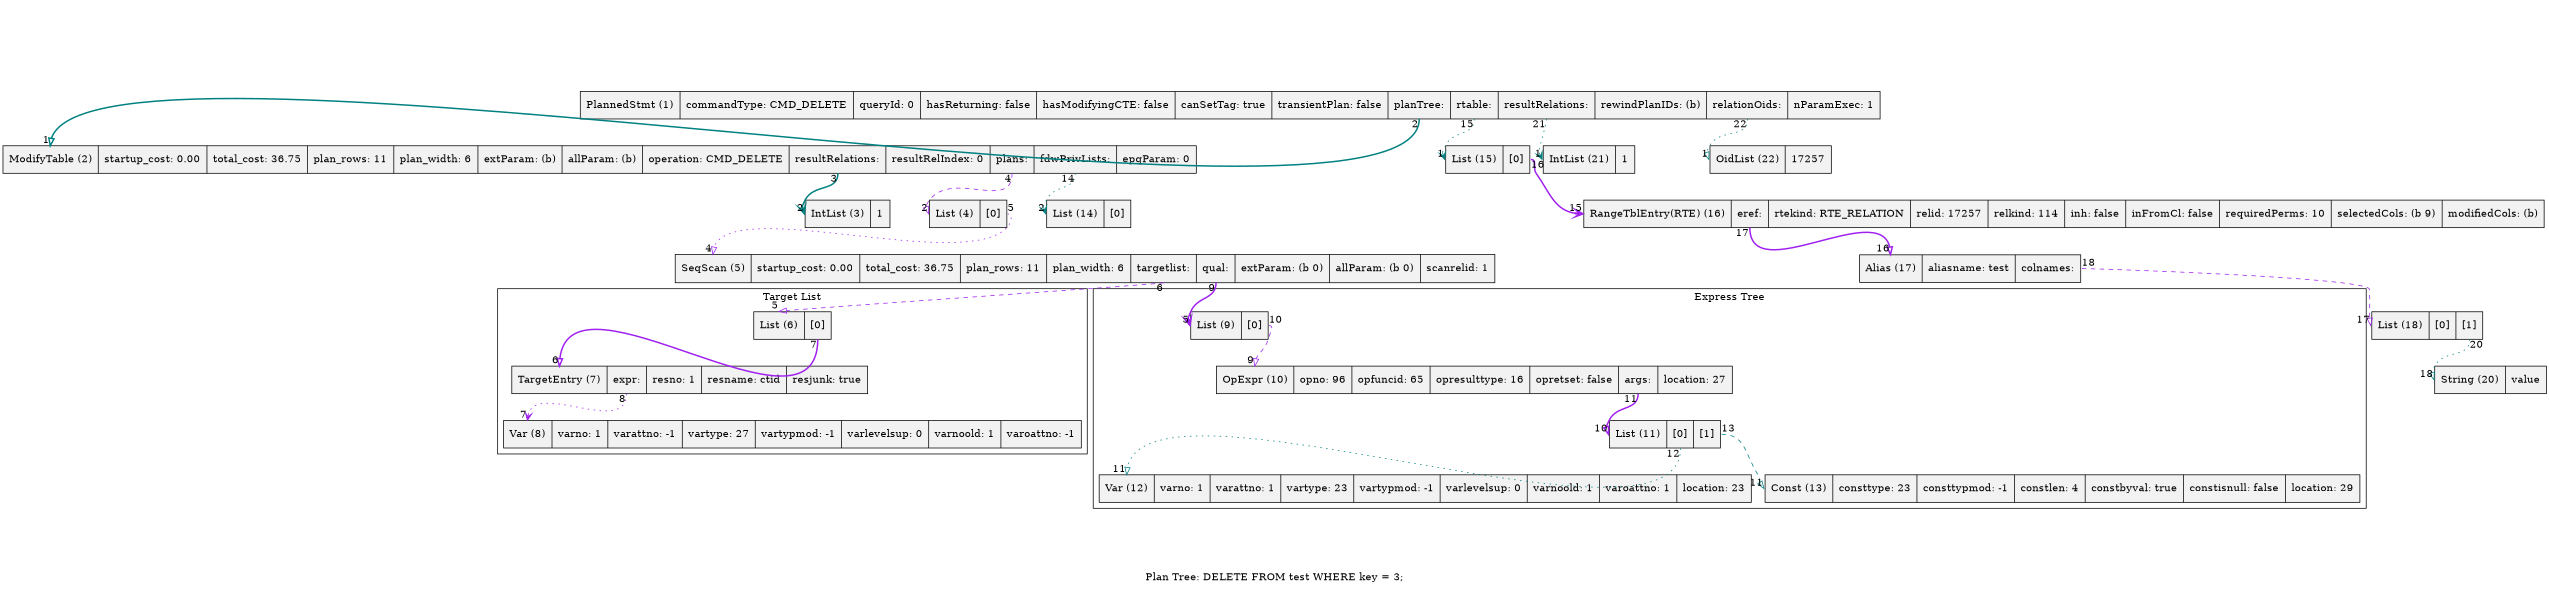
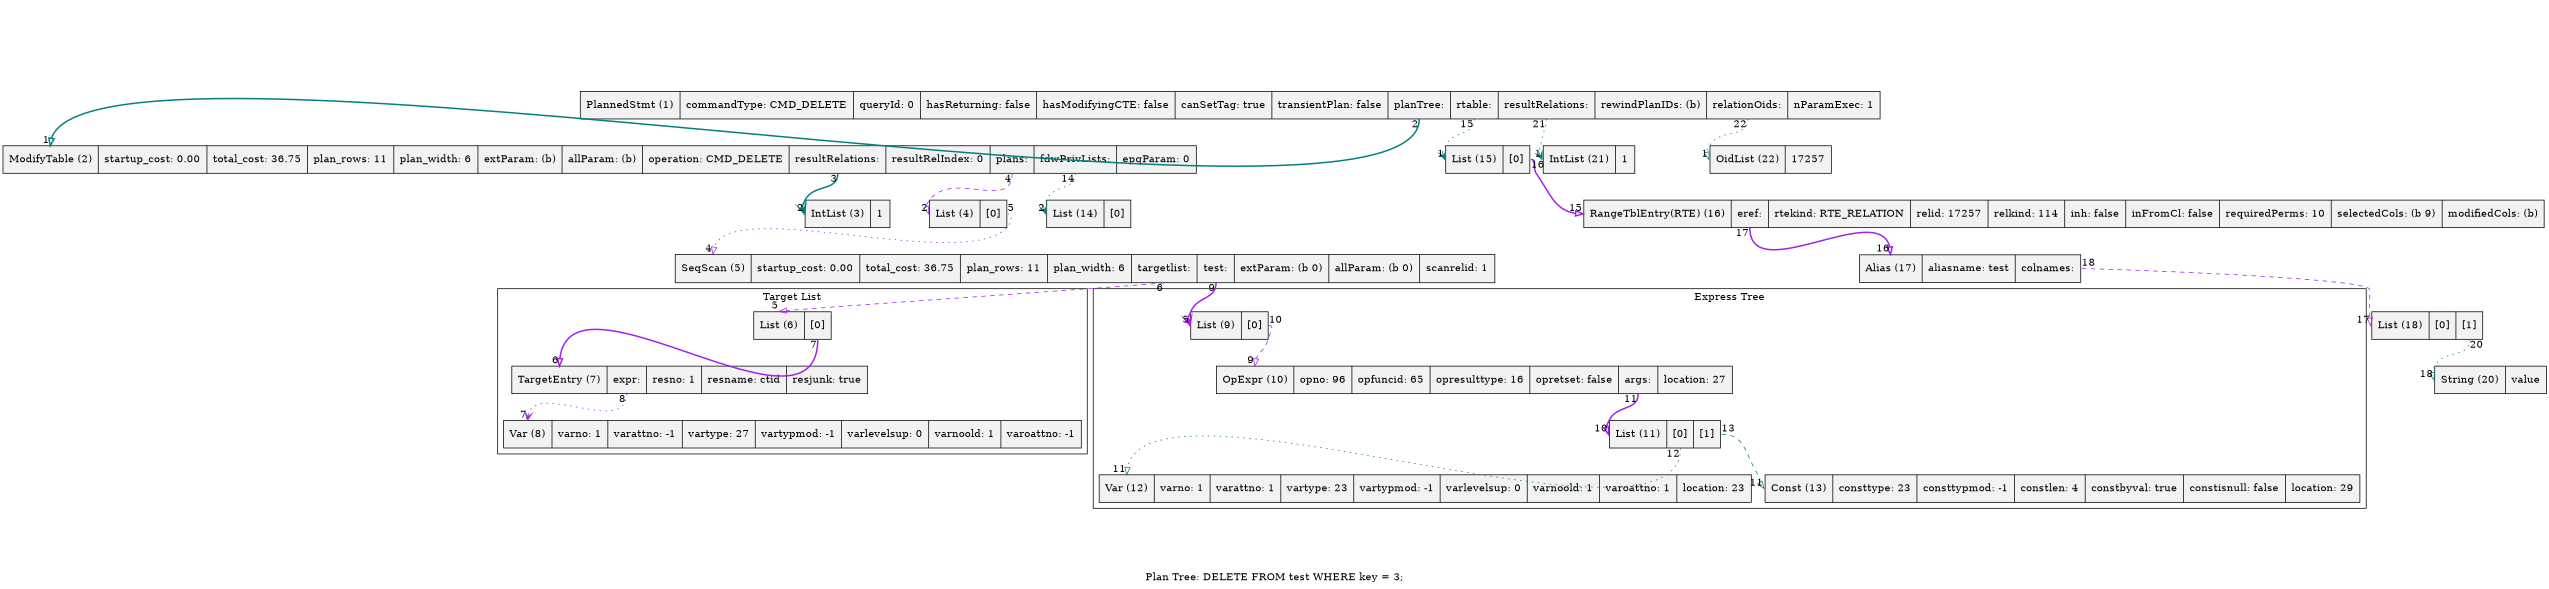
  digraph {
    label="Plan Tree: DELETE FROM test WHERE key = 3;"
    rankdir=TB
    node [fillcolor=gray95 shape=record style=filled]
    edge [arrowhead=onormal arrowtail=empty color=purple headlabel=1 headport=head style=dotted tailport=1]
    n1 [label="<head> List (6)|<1> [0]"]
    n2 [label="<head> TargetEntry (7)|<expr> expr: |resno: 1|resname: ctid|resjunk: true"]
    n3 [label="<head> Var (8)|varno: 1|varattno: -1|vartype: 27|vartypmod: -1|varlevelsup: 0|varnoold: 1|varoattno: -1"]
    n4 [label="<head> List (9)|<1> [0]"]
    n5 [label="<head> OpExpr (10)|opno: 96|opfuncid: 65|opresulttype: 16|opretset: false|<args> args: |location: 27"]
    n6 [label="<head> Var (12)|varno: 1|varattno: 1|vartype: 23|vartypmod: -1|varlevelsup: 0|varnoold: 1|varoattno: 1|location: 23"]
    n7 [label="<head> List (11)|<1> [0]|<2> [1]"]
    n8 [label="<head> Const (13)|consttype: 23|consttypmod: -1|constlen: 4|constbyval: true|constisnull: false|location: 29"]
    n9 [label="<head> Alias (17)|aliasname: test|<colnames> colnames: "]
    n10 [label="<head> List (18)|<1> [0]|<2> [1]"]
    n11 [label="<head> String (20)|value"]
    n12 [label="<head> ModifyTable (2)|startup_cost: 0.00|total_cost: 36.75|plan_rows: 11|plan_width: 6|extParam: (b)|allParam: (b)|operation: CMD_DELETE|<resultRelations> resultRelations: |resultRelIndex: 0|<plans> plans: |<fdwPrivLists> fdwPrivLists: |epqParam: 0"]
    n13 [label="<head> List (4)|<1> [0]"]
    n14 [label="<head> IntList (3)|1 "]
    n15 [label="<head> List (14)|<1> [0]"]
-   n16 [label="<head> SeqScan (5)|startup_cost: 0.00|total_cost: 36.75|plan_rows: 11|plan_width: 6|<targetlist> targetlist: |<qual> qual: |extParam: (b 0)|allParam: (b 0)|scanrelid: 1"]
+   n16 [label="<head> SeqScan (5)|startup_cost: 0.00|total_cost: 36.75|plan_rows: 11|plan_width: 6|<targetlist> targetlist: |<qual> test: |extParam: (b 0)|allParam: (b 0)|scanrelid: 1"]
    n17 [label="<head> PlannedStmt (1)|commandType: CMD_DELETE|queryId: 0|hasReturning: false|hasModifyingCTE: false|canSetTag: true|transientPlan: false|<planTree> planTree: |<rtable> rtable: |<resultRelations> resultRelations: |rewindPlanIDs: (b)|<relationOids> relationOids: |nParamExec: 1"]
    n18 [label="<head> List (15)|<1> [0]"]
    n19 [label="<head> OidList (22)|17257 "]
    n20 [label="<head> IntList (21)|1 "]
    n21 [label="<head> RangeTblEntry(RTE) (16)|<eref> eref: |rtekind: RTE_RELATION|relid: 17257|relkind: 114|inh: false|inFromCl: false|requiredPerms: 10|selectedCols: (b 9)|modifiedCols: (b)"]
    subgraph cluster_1 {
      label="Target List"
      n1
      n2
      n3
    }
    subgraph cluster_2 {
      label="Express Tree"
      n4
      n5
      n6
      n7
      n8
    }
    n1 -> n2 [headlabel=6 style=bold taillabel=7]
    n2 -> n3 [arrowhead=vee headlabel=7 taillabel=8 tailport=expr]
    n4 -> n5 [headlabel=9 style=dashed taillabel=10]
    n5 -> n7 [headlabel=10 style=bold taillabel=11 tailport=args]
    n7 -> n6 [color=teal headlabel=11 taillabel=12]
    n7 -> n8 [color=teal headlabel=11 style=dashed taillabel=13 tailport=2]
    n9 -> n10 [headlabel=17 style=dashed taillabel=18 tailport=colnames]
    n10 -> n11 [color=teal headlabel=18 taillabel=20 tailport=2]
    n12 -> n13 [headlabel=2 style=dashed taillabel=4 tailport=plans]
    n12 -> n14 [arrowhead=vee color=teal headlabel=2 style=bold taillabel=3 tailport=resultRelations]
    n12 -> n15 [arrowhead=vee color=teal headlabel=2 taillabel=14 tailport=fdwPrivLists]
    n13 -> n16 [headlabel=4 taillabel=5]
    n16 -> n1 [headlabel=5 style=dashed taillabel=6 tailport=targetlist]
    n16 -> n4 [arrowhead=vee headlabel=5 style=bold taillabel=9 tailport=qual]
    n17 -> n12 [color=teal style=bold taillabel=2 tailport=planTree]
    n17 -> n18 [arrowhead=vee color=teal taillabel=15 tailport=rtable]
    n17 -> n19 [color=teal taillabel=22 tailport=relationOids]
    n17 -> n20 [arrowhead=vee color=teal taillabel=21 tailport=resultRelations]
-   n18 -> n21 [arrowhead=vee headlabel=15 style=bold taillabel=16]
+   n18 -> n21 [headlabel=15 style=bold taillabel=16]
    n21 -> n9 [headlabel=16 style=bold taillabel=17 tailport=eref]
  }
